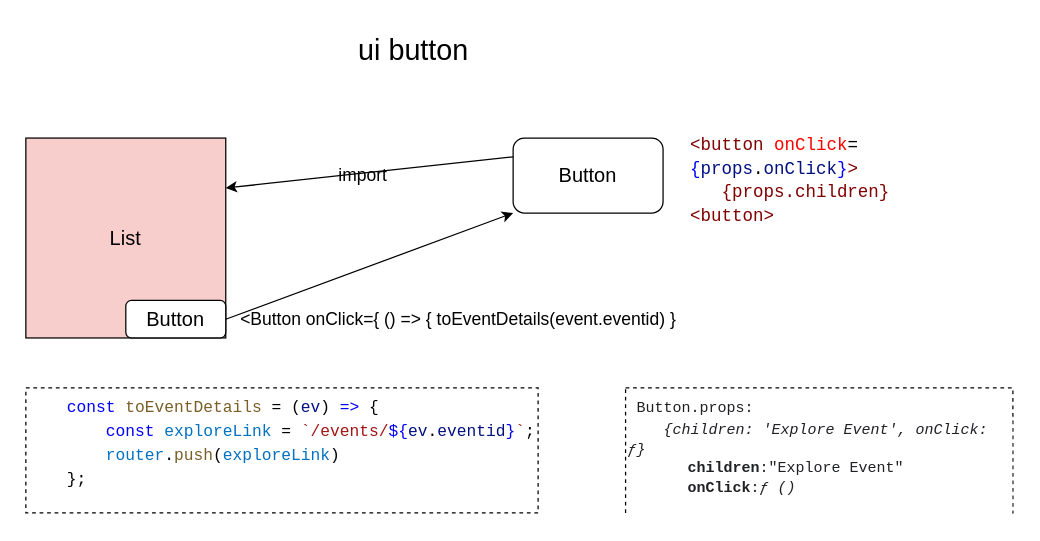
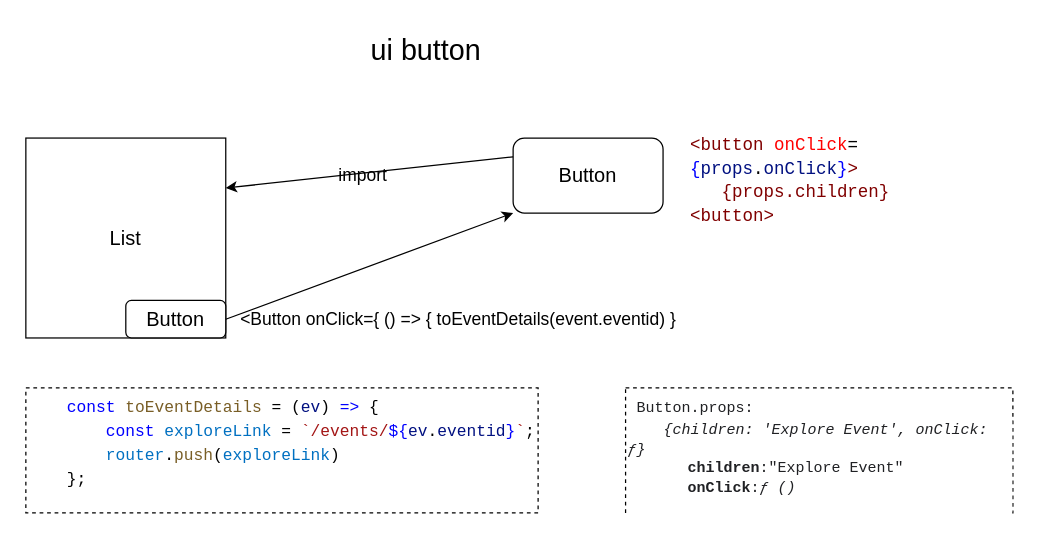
  <mxCell id="0" />
  <mxCell id="1" parent="0" />
- <mxCell id="2" value="ui button" style="text;strokeColor=none;fillColor=none;html=1;fontSize=23;fontStyle=0;verticalAlign=middle;align=center;" vertex="1" parent="1"><mxGeometry x="280" y="20" width="100" height="40" as="geometry" /></mxCell>
+ <mxCell id="2" value="ui button" style="text;strokeColor=none;fillColor=none;html=1;fontSize=23;fontStyle=0;verticalAlign=middle;align=center;" vertex="1" parent="1"><mxGeometry x="290" y="20" width="100" height="40" as="geometry" /></mxCell>
  <mxCell id="3" value="Button" style="rounded=1;whiteSpace=wrap;html=1;fontSize=16;" vertex="1" parent="1"><mxGeometry x="410" y="110" width="120" height="60" as="geometry" /></mxCell>
- <mxCell id="4" value="List" style="whiteSpace=wrap;html=1;aspect=fixed;fontSize=16;fillColor=#f8cecc;" vertex="1" parent="1"><mxGeometry x="20" y="110" width="160" height="160" as="geometry" /></mxCell>
+ <mxCell id="4" value="List" style="whiteSpace=wrap;html=1;aspect=fixed;fontSize=16;" vertex="1" parent="1"><mxGeometry x="20" y="110" width="160" height="160" as="geometry" /></mxCell>
  <mxCell id="5" value="Button" style="rounded=1;whiteSpace=wrap;html=1;fontSize=16;" vertex="1" parent="1"><mxGeometry x="100" y="240" width="80" height="30" as="geometry" /></mxCell>
  <mxCell id="6" value="&lt;div style=&quot;color: rgb(0 , 0 , 0) ; background-color: rgb(255 , 255 , 255) ; font-family: &amp;#34;consolas&amp;#34; , &amp;#34;courier new&amp;#34; , monospace ; font-weight: normal ; font-size: 14px ; line-height: 19px&quot;&gt;&lt;div&gt;&lt;span style=&quot;color: #800000&quot;&gt;&amp;lt;button&lt;/span&gt;&lt;span style=&quot;color: #000000&quot;&gt;&amp;nbsp;&lt;/span&gt;&lt;span style=&quot;color: rgb(255 , 0 , 0)&quot;&gt;onClick&lt;/span&gt;=&lt;span style=&quot;color: rgb(0 , 0 , 255)&quot;&gt;{&lt;/span&gt;&lt;span style=&quot;color: rgb(0 , 16 , 128)&quot;&gt;props&lt;/span&gt;.&lt;span style=&quot;color: rgb(0 , 16 , 128)&quot;&gt;onClick&lt;/span&gt;&lt;span style=&quot;color: rgb(0 , 0 , 255)&quot;&gt;}&lt;/span&gt;&lt;span style=&quot;color: rgb(128 , 0 , 0)&quot;&gt;&amp;gt;&lt;/span&gt;&lt;/div&gt;&lt;div&gt;&lt;span style=&quot;color: #800000&quot;&gt;&amp;nbsp; &amp;nbsp;{props.children}&lt;/span&gt;&lt;/div&gt;&lt;div&gt;&lt;span style=&quot;color: #800000&quot;&gt;&amp;lt;button&amp;gt;&lt;/span&gt;&lt;/div&gt;&lt;/div&gt;" style="text;whiteSpace=wrap;html=1;fontSize=16;" vertex="1" parent="1"><mxGeometry x="550" y="100" width="260" height="70" as="geometry" /></mxCell>
  <mxCell id="7" value="" style="endArrow=classic;html=1;fontSize=16;exitX=0;exitY=0.25;exitDx=0;exitDy=0;entryX=1;entryY=0.25;entryDx=0;entryDy=0;" edge="1" parent="1" source="3" target="4"><mxGeometry width="50" height="50" relative="1" as="geometry"><mxPoint x="380" y="330" as="sourcePoint" /><mxPoint x="430" y="280" as="targetPoint" /></mxGeometry></mxCell>
  <mxCell id="8" value="import" style="text;html=1;strokeColor=none;fillColor=none;align=center;verticalAlign=middle;whiteSpace=wrap;rounded=0;fontSize=14;" vertex="1" parent="1"><mxGeometry x="260" y="125" width="60" height="30" as="geometry" /></mxCell>
  <mxCell id="9" value="" style="endArrow=classic;html=1;fontSize=16;exitX=1;exitY=0.5;exitDx=0;exitDy=0;entryX=0;entryY=1;entryDx=0;entryDy=0;" edge="1" parent="1" source="5" target="3"><mxGeometry width="50" height="50" relative="1" as="geometry"><mxPoint x="380" y="330" as="sourcePoint" /><mxPoint x="430" y="280" as="targetPoint" /></mxGeometry></mxCell>
  <mxCell id="10" value="&amp;lt;Button onClick={ () =&amp;gt; { toEventDetails(event.eventid) }" style="text;html=1;strokeColor=none;fillColor=none;align=left;verticalAlign=middle;whiteSpace=wrap;rounded=0;fontSize=14;" vertex="1" parent="1"><mxGeometry x="190" y="240" width="410" height="30" as="geometry" /></mxCell>
  <mxCell id="11" value="&lt;span style=&quot;color: rgb(32 , 33 , 36) ; font-family: &amp;#34;consolas&amp;#34; , &amp;#34;lucida console&amp;#34; , &amp;#34;courier new&amp;#34; , monospace ; font-size: 12px ; font-style: normal ; font-weight: 400 ; letter-spacing: normal ; text-indent: 0px ; text-transform: none ; word-spacing: 0px ; background-color: rgb(255 , 255 , 255) ; display: inline ; float: none&quot;&gt;&amp;nbsp;Button.props:&lt;br&gt;&lt;/span&gt;&lt;span style=&quot;color: rgb(32 , 33 , 36) ; font-family: &amp;#34;consolas&amp;#34; , &amp;#34;lucida console&amp;#34; , &amp;#34;courier new&amp;#34; , monospace ; font-size: 12px ; font-style: normal ; font-weight: 400 ; letter-spacing: normal ; text-indent: 0px ; text-transform: none ; word-spacing: 0px ; background-color: rgb(255 , 255 , 255) ; display: inline ; float: none&quot;&gt; &lt;/span&gt;&lt;div class=&quot;console-view-object-properties-section object-value-object source-code expanded&quot; style=&quot;padding: 0px ; box-sizing: border-box ; min-width: 0px ; min-height: 0px ; outline-width: 0px ; font-family: &amp;#34;consolas&amp;#34; , &amp;#34;lucida console&amp;#34; , &amp;#34;courier new&amp;#34; , monospace ; font-size: 12px ; position: relative ; vertical-align: baseline ; color: rgb(32 , 33 , 36) ; display: inline-block ; overflow-wrap: break-word ; max-width: 100% ; line-height: 1.2 ; font-style: normal ; font-weight: 400 ; letter-spacing: normal ; text-indent: 0px ; text-transform: none ; word-spacing: 0px ; background-color: rgb(255 , 255 , 255)&quot;&gt;&lt;div class=&quot;tree-outline-disclosure tree-outline-disclosure-hide-overflow&quot; style=&quot;box-sizing: border-box ; min-width: 0px ; min-height: 0px&quot;&gt;&lt;ol class=&quot;tree-outline hide-selection-when-blurred source-code object-properties-section&quot; tabindex=&quot;-1&quot; style=&quot;box-sizing: border-box ; min-width: 0px ; min-height: 0px ; padding: 0px ; margin: 0px ; z-index: 0 ; position: relative ; display: flex ; flex-direction: column ; list-style-type: none&quot;&gt;&lt;li title=&quot;&quot; class=&quot;parent object-properties-section-root-element expanded&quot; style=&quot;box-sizing: border-box ; min-width: 0px ; min-height: 16px ; display: flex ; flex-direction: row ; text-overflow: ellipsis ; position: relative ; align-items: center&quot;&gt;&lt;span class=&quot;console-object console-object-preview&quot; tabindex=&quot;-1&quot; style=&quot;box-sizing: border-box ; min-width: 0px ; min-height: 0px ; overflow-wrap: break-word ; font-style: italic ; word-break: break-all&quot;&gt;&lt;span class=&quot;object-properties-preview&quot; style=&quot;box-sizing: border-box ; min-width: 0px ; min-height: 0px&quot;&gt;&amp;nbsp; &amp;nbsp; {&lt;span class=&quot;name&quot; style=&quot;box-sizing: border-box ; min-width: 0px ; min-height: 0px&quot;&gt;children&lt;/span&gt;: &lt;span class=&quot;object-value-string&quot; style=&quot;box-sizing: border-box ; min-width: 0px ; min-height: 0px ; word-break: break-all&quot;&gt;'Explore Event'&lt;/span&gt;, &lt;span class=&quot;name&quot; style=&quot;box-sizing: border-box ; min-width: 0px ; min-height: 0px&quot;&gt;onClick&lt;/span&gt;: &lt;span class=&quot;object-value-function&quot; style=&quot;box-sizing: border-box ; min-width: 0px ; min-height: 0px ; font-style: italic&quot;&gt;ƒ&lt;/span&gt;}&lt;/span&gt;&lt;span class=&quot;object-state-note info-note&quot; title=&quot;This value was evaluated upon first expanding. It may have changed since then.&quot; style=&quot;box-sizing: border-box ; min-width: 0px ; min-height: 0px ; display: inline-block ; width: 11px ; height: 11px ; text-align: center ; border-radius: 3px ; line-height: 13px ; margin: 0px 6px ; font-size: 9px&quot;&gt;&lt;/span&gt;&lt;/span&gt;&lt;/li&gt;&lt;ol class=&quot;children expanded&quot; style=&quot;box-sizing: border-box ; min-width: 0px ; min-height: 0px ; list-style-type: none ; padding-left: 12px ; display: block&quot;&gt;&lt;li style=&quot;box-sizing: border-box ; min-width: 0px ; min-height: 16px ; text-overflow: ellipsis ; position: relative ; display: flex ; align-items: center&quot;&gt;&lt;span class=&quot;name-and-value&quot; style=&quot;box-sizing: border-box ; min-width: 0px ; min-height: 0px ; overflow: hidden ; line-height: 16px ; display: flex&quot;&gt;&lt;span class=&quot;name own-property&quot; title=&quot;children&quot; style=&quot;box-sizing: border-box ; min-width: 0px ; min-height: 0px ; font-weight: 700&quot;&gt;&amp;nbsp; &amp;nbsp; &amp;nbsp;children&lt;/span&gt;&lt;span class=&quot;separator&quot; style=&quot;box-sizing: border-box ; min-width: 0px ; min-height: 0px&quot;&gt;: &lt;/span&gt;&lt;span class=&quot;object-value-string value&quot; title=&quot;Explore Event&quot; style=&quot;box-sizing: border-box ; min-width: 0px ; min-height: 0px&quot;&gt;&quot;Explore Event&quot;&lt;/span&gt;&lt;/span&gt;&lt;/li&gt;&lt;li class=&quot;parent expanded&quot; style=&quot;box-sizing: border-box ; min-width: 0px ; min-height: 16px ; text-overflow: ellipsis ; position: relative ; display: flex ; align-items: center&quot;&gt;&lt;span class=&quot;name-and-value&quot; style=&quot;box-sizing: border-box ; min-width: 0px ; min-height: 0px ; overflow: hidden ; line-height: 16px ; display: flex&quot;&gt;&lt;span class=&quot;name own-property&quot; title=&quot;onClick&quot; style=&quot;box-sizing: border-box ; min-width: 0px ; min-height: 0px ; font-weight: 700&quot;&gt;&amp;nbsp; &amp;nbsp; &amp;nbsp;onClick&lt;/span&gt;&lt;span class=&quot;separator&quot; style=&quot;box-sizing: border-box ; min-width: 0px ; min-height: 0px&quot;&gt;: &lt;/span&gt;&lt;span class=&quot;object-value-function value&quot; title=&quot;function() {&amp;lt;br/&amp;gt;                                        return toEventDetails(props.event);&amp;lt;br/&amp;gt;                                    }&quot; style=&quot;box-sizing: border-box ; min-width: 0px ; min-height: 0px ; font-style: italic&quot;&gt;&lt;span class=&quot;object-value-function-prefix&quot; style=&quot;box-sizing: border-box ; min-width: 0px ; min-height: 0px&quot;&gt;ƒ&lt;span&gt;&amp;nbsp;&lt;/span&gt;&lt;/span&gt;()&lt;/span&gt;&lt;/span&gt;&lt;/li&gt;&lt;ol class=&quot;children expanded&quot; style=&quot;box-sizing: border-box ; min-width: 0px ; min-height: 0px ; list-style-type: none ; padding-left: 12px ; display: block&quot;&gt;&lt;li style=&quot;box-sizing: border-box ; min-width: 0px ; min-height: 16px ; text-overflow: ellipsis ; position: relative ; display: flex ; align-items: center&quot;&gt;&lt;span class=&quot;name-and-value&quot; style=&quot;box-sizing: border-box ; min-width: 0px ; min-height: 0px ; overflow: hidden ; line-height: 16px ; display: flex&quot;&gt;&lt;span class=&quot;name object-properties-section-dimmed own-property&quot; title=&quot;onClick.length&quot; style=&quot;box-sizing: border-box ; min-width: 0px ; min-height: 0px ; opacity: 0.6 ; font-weight: 700&quot;&gt;&lt;br&gt;&lt;/span&gt;&lt;/span&gt;&lt;/li&gt;&lt;li tabindex=&quot;-1&quot; class=&quot;selected&quot; style=&quot;box-sizing: border-box ; min-width: 0px ; min-height: 16px ; outline-width: 0px ; text-overflow: ellipsis ; position: relative ; display: flex ; align-items: center&quot;&gt;&lt;span class=&quot;name-and-value&quot; style=&quot;box-sizing: border-box ; min-width: 0px ; min-height: 0px ; overflow: hidden ; line-height: 16px ; display: flex&quot;&gt;&lt;span class=&quot;object-value-string value&quot; title=&quot;onClick&quot; style=&quot;box-sizing: border-box ; min-width: 0px ; min-height: 0px&quot;&gt;&lt;br&gt;&lt;/span&gt;&lt;/span&gt;&lt;/li&gt;&lt;/ol&gt;&lt;/ol&gt;&lt;/ol&gt;&lt;/div&gt;&lt;/div&gt;" style="text;whiteSpace=wrap;html=1;fontSize=14;strokeColor=default;dashed=1;" vertex="1" parent="1"><mxGeometry x="500" y="310" width="310" height="100" as="geometry" /></mxCell>
  <mxCell id="12" value="&lt;div style=&quot;color: rgb(0, 0, 0); background-color: rgb(255, 255, 255); font-family: consolas, &amp;quot;courier new&amp;quot;, monospace; font-weight: normal; font-size: 13px; line-height: 19px;&quot;&gt;&lt;div style=&quot;font-size: 13px;&quot;&gt;&lt;span style=&quot;color: rgb(0, 0, 0); font-size: 13px;&quot;&gt;&amp;nbsp; &amp;nbsp; &lt;/span&gt;&lt;span style=&quot;color: rgb(0, 0, 255); font-size: 13px;&quot;&gt;const&lt;/span&gt;&lt;span style=&quot;color: rgb(0, 0, 0); font-size: 13px;&quot;&gt; &lt;/span&gt;&lt;span style=&quot;color: rgb(121, 94, 38); font-size: 13px;&quot;&gt;toEventDetails&lt;/span&gt;&lt;span style=&quot;color: rgb(0, 0, 0); font-size: 13px;&quot;&gt; = (&lt;/span&gt;&lt;span style=&quot;color: rgb(0, 16, 128); font-size: 13px;&quot;&gt;ev&lt;/span&gt;&lt;span style=&quot;color: rgb(0, 0, 0); font-size: 13px;&quot;&gt;) &lt;/span&gt;&lt;span style=&quot;color: rgb(0, 0, 255); font-size: 13px;&quot;&gt;=&amp;gt;&lt;/span&gt;&lt;span style=&quot;color: rgb(0, 0, 0); font-size: 13px;&quot;&gt; {&lt;/span&gt;&lt;/div&gt;&lt;div style=&quot;font-size: 13px;&quot;&gt;&lt;span style=&quot;color: rgb(0, 0, 0); font-size: 13px;&quot;&gt;&amp;nbsp; &amp;nbsp; &amp;nbsp; &amp;nbsp; &lt;/span&gt;&lt;span style=&quot;color: rgb(0, 0, 255); font-size: 13px;&quot;&gt;const&lt;/span&gt;&lt;span style=&quot;color: rgb(0, 0, 0); font-size: 13px;&quot;&gt; &lt;/span&gt;&lt;span style=&quot;color: rgb(0, 112, 193); font-size: 13px;&quot;&gt;exploreLink&lt;/span&gt;&lt;span style=&quot;color: rgb(0, 0, 0); font-size: 13px;&quot;&gt; = &lt;/span&gt;&lt;span style=&quot;color: rgb(163, 21, 21); font-size: 13px;&quot;&gt;`/events/&lt;/span&gt;&lt;span style=&quot;color: rgb(0, 0, 255); font-size: 13px;&quot;&gt;${&lt;/span&gt;&lt;span style=&quot;color: rgb(0, 16, 128); font-size: 13px;&quot;&gt;ev&lt;/span&gt;&lt;span style=&quot;color: rgb(0, 0, 0); font-size: 13px;&quot;&gt;.&lt;/span&gt;&lt;span style=&quot;color: rgb(0, 16, 128); font-size: 13px;&quot;&gt;eventid&lt;/span&gt;&lt;span style=&quot;color: rgb(0, 0, 255); font-size: 13px;&quot;&gt;}&lt;/span&gt;&lt;span style=&quot;color: rgb(163, 21, 21); font-size: 13px;&quot;&gt;`&lt;/span&gt;&lt;span style=&quot;color: rgb(0, 0, 0); font-size: 13px;&quot;&gt;;&lt;/span&gt;&lt;/div&gt;&lt;div style=&quot;font-size: 13px;&quot;&gt;&lt;span style=&quot;color: rgb(0, 0, 0); font-size: 13px;&quot;&gt;&amp;nbsp; &amp;nbsp; &amp;nbsp; &amp;nbsp; &lt;/span&gt;&lt;span style=&quot;color: rgb(0, 112, 193); font-size: 13px;&quot;&gt;router&lt;/span&gt;&lt;span style=&quot;color: rgb(0, 0, 0); font-size: 13px;&quot;&gt;.&lt;/span&gt;&lt;span style=&quot;color: rgb(121, 94, 38); font-size: 13px;&quot;&gt;push&lt;/span&gt;&lt;span style=&quot;color: rgb(0, 0, 0); font-size: 13px;&quot;&gt;(&lt;/span&gt;&lt;span style=&quot;color: rgb(0, 112, 193); font-size: 13px;&quot;&gt;exploreLink&lt;/span&gt;&lt;span style=&quot;color: rgb(0, 0, 0); font-size: 13px;&quot;&gt;)&lt;/span&gt;&lt;/div&gt;&lt;div style=&quot;font-size: 13px;&quot;&gt;&lt;span style=&quot;color: rgb(0, 0, 0); font-size: 13px;&quot;&gt;&amp;nbsp; &amp;nbsp; };&lt;/span&gt;&lt;/div&gt;&lt;/div&gt;" style="text;whiteSpace=wrap;html=1;fontSize=13;strokeColor=default;dashed=1;" vertex="1" parent="1"><mxGeometry x="20" y="310" width="410" height="100" as="geometry" /></mxCell>
